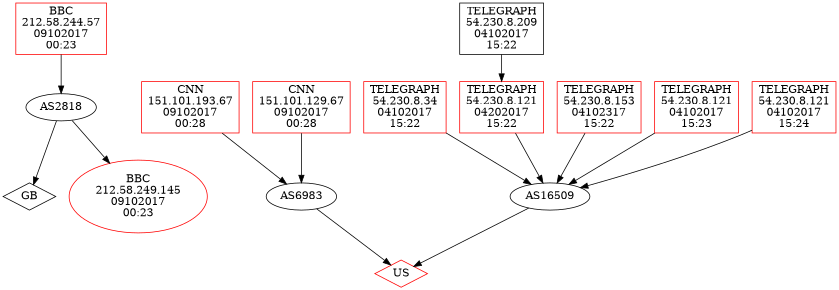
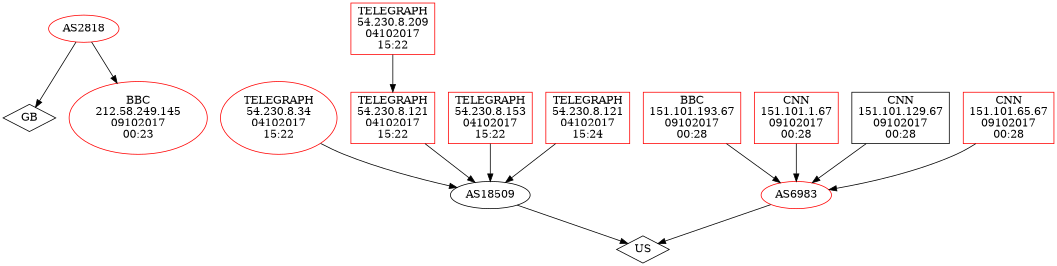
  digraph {
    concentrate=true
    node [color=red shape=rectangle]
-   n1 [label="BBC\n212.58.244.57\n09102017\n00:23"]
-   n2 [label=AS2818 color="" shape=""]
+   n2 [label=AS2818 shape=""]
    n3 [label=GB shape=diamond color=""]
    n4 [label="BBC\n212.58.249.145\n09102017\n00:23" shape=ellipse]
-   n5 [label="CNN\n151.101.193.67\n09102017\n00:28"]
-   n6 [label=AS6983 color="" shape=""]
-   n7 [label=US shape=diamond]
-   n8 [label="TELEGRAPH\n54.230.8.34\n04102017\n15:22"]
-   n9 [label=AS16509 color="" shape=""]
-   n11 [label="CNN\n151.101.129.67\n09102017\n00:28"]
-   n12 [color=black label="TELEGRAPH\n54.230.8.209\n04102017\n15:22"]
-   n13 [label="TELEGRAPH\n54.230.8.121\n04202017\n15:22"]
-   n14 [label="TELEGRAPH\n54.230.8.153\n04102317\n15:22"]
-   n16 [label="TELEGRAPH\n54.230.8.121\n04102017\n15:23"]
+   n5 [label="BBC\n151.101.193.67\n09102017\n00:28"]
+   n6 [label=AS6983 shape=""]
+   n7 [label=US shape=diamond color=""]
+   n8 [label="TELEGRAPH\n54.230.8.34\n04102017\n15:22" shape=ellipse]
+   n9 [label=AS18509 color="" shape=""]
+   n10 [label="CNN\n151.101.1.67\n09102017\n00:28"]
+   n11 [color=black label="CNN\n151.101.129.67\n09102017\n00:28"]
+   n12 [label="TELEGRAPH\n54.230.8.209\n04102017\n15:22"]
+   n13 [label="TELEGRAPH\n54.230.8.121\n04102017\n15:22"]
+   n14 [label="TELEGRAPH\n54.230.8.153\n04102017\n15:22"]
+   n15 [label="CNN\n151.101.65.67\n09102017\n00:28"]
    n17 [label="TELEGRAPH\n54.230.8.121\n04102017\n15:24"]
-   n1 -> n2
-   n1 -> n2
    n2 -> n3
    n2 -> n3
    n2 -> n3
    n2 -> n4
    n5 -> n6
    n6 -> n7
    n6 -> n7
    n6 -> n7
    n6 -> n7
    n8 -> n9
    n9 -> n7
    n9 -> n7
    n9 -> n7
    n9 -> n7
    n9 -> n7
    n9 -> n7
    n9 -> n7
+   n10 -> n6
    n11 -> n6
    n12 -> n13
    n13 -> n9
    n14 -> n9
-   n16 -> n9
+   n15 -> n6
    n17 -> n9
  }
